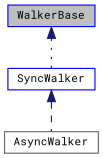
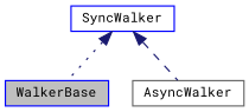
  digraph {
    fontname="Roboto Mono"
    node [color=blue fillcolor=white fontname="Roboto Mono" fontsize=10 shape=record style=filled]
    edge [color=midnightblue dir=back fontname="Roboto Mono" fontsize=10 labelfontname=Helvetica labelfontsize=10]
    n1 [fillcolor=grey75 fontcolor=black height=0.2 label=WalkerBase width=0.4]
    n2 [height=0.2 label=SyncWalker width=0.4]
    n3 [color=gray40 height=0.2 label=AsyncWalker width=0.4]
-   n1 -> n2 [style=dotted]
+   n2 -> n1 [style=dotted]
    n2 -> n3 [style=dashed]
  }
